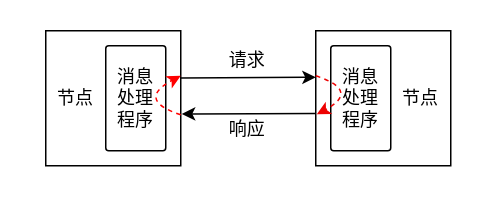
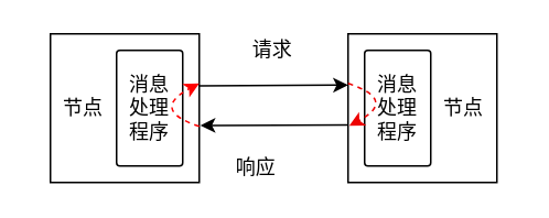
  <mxCell id="0" />
  <mxCell id="1" parent="0" />
  <mxCell id="2" value="" style="rounded=0;whiteSpace=wrap;html=1;" parent="1" vertex="1"><mxGeometry x="30" y="20" width="90" height="90" as="geometry" /></mxCell>
  <mxCell id="3" value="" style="rounded=0;whiteSpace=wrap;html=1;" parent="1" vertex="1"><mxGeometry x="210" y="20" width="90" height="90" as="geometry" /></mxCell>
- <mxCell id="4" value="请求" style="text;html=1;align=center;verticalAlign=middle;resizable=0;points=[];autosize=1;strokeColor=none;fillColor=none;" parent="1" vertex="1"><mxGeometry x="139" y="25" width="50" height="30" as="geometry" /></mxCell>
- <mxCell id="5" value="响应" style="text;html=1;align=center;verticalAlign=middle;resizable=0;points=[];autosize=1;strokeColor=none;fillColor=none;" parent="1" vertex="1"><mxGeometry x="139" y="71" width="50" height="30" as="geometry" /></mxCell>
+ <mxCell id="4" value="请求" style="text;html=1;align=center;verticalAlign=middle;resizable=0;points=[];autosize=1;strokeColor=none;fillColor=none;" parent="1" vertex="1"><mxGeometry x="139" y="15" width="50" height="30" as="geometry" /></mxCell>
+ <mxCell id="5" value="响应" style="text;html=1;align=center;verticalAlign=middle;resizable=0;points=[];autosize=1;strokeColor=none;fillColor=none;" parent="1" vertex="1"><mxGeometry x="129" y="86" width="50" height="30" as="geometry" /></mxCell>
  <mxCell id="6" value="消息&lt;div&gt;处理&lt;/div&gt;&lt;div&gt;程序&lt;/div&gt;" style="rounded=1;whiteSpace=wrap;html=1;arcSize=5;" vertex="1" parent="1"><mxGeometry x="220" y="30" width="40" height="70" as="geometry" /></mxCell>
  <mxCell id="7" value="消息&lt;div&gt;处理&lt;/div&gt;&lt;div&gt;程序&lt;/div&gt;" style="rounded=1;whiteSpace=wrap;html=1;arcSize=5;" vertex="1" parent="1"><mxGeometry x="70" y="30" width="40" height="70" as="geometry" /></mxCell>
  <mxCell id="8" value="" style="endArrow=classic;html=1;rounded=0;exitX=0.996;exitY=0.394;exitDx=0;exitDy=0;exitPerimeter=0;" edge="1" parent="1"><mxGeometry width="50" height="50" relative="1" as="geometry"><mxPoint x="119.6" y="51.46" as="sourcePoint" /><mxPoint x="210" y="51" as="targetPoint" /></mxGeometry></mxCell>
  <mxCell id="9" value="" style="endArrow=classic;html=1;rounded=0;exitX=-0.003;exitY=0.602;exitDx=0;exitDy=0;exitPerimeter=0;entryX=1.007;entryY=0.605;entryDx=0;entryDy=0;entryPerimeter=0;" edge="1" parent="1"><mxGeometry width="50" height="50" relative="1" as="geometry"><mxPoint x="209.67" y="75.18" as="sourcePoint" /><mxPoint x="120.7" y="75.45" as="targetPoint" /></mxGeometry></mxCell>
  <mxCell id="10" value="" style="endArrow=classic;html=1;rounded=0;curved=1;dashed=1;strokeColor=light-dark(#ed0202, #ededed);entryX=0.008;entryY=0.619;entryDx=0;entryDy=0;entryPerimeter=0;" edge="1" parent="1" target="3"><mxGeometry width="50" height="50" relative="1" as="geometry"><mxPoint x="210" y="50" as="sourcePoint" /><mxPoint x="211" y="80" as="targetPoint" /><Array as="points"><mxPoint x="240" y="60" /></Array></mxGeometry></mxCell>
  <mxCell id="11" value="节点" style="text;html=1;align=center;verticalAlign=middle;whiteSpace=wrap;rounded=0;" vertex="1" parent="1"><mxGeometry x="20" y="50" width="60" height="30" as="geometry" /></mxCell>
  <mxCell id="12" value="节点" style="text;html=1;align=center;verticalAlign=middle;whiteSpace=wrap;rounded=0;" vertex="1" parent="1"><mxGeometry x="250" y="50" width="60" height="30" as="geometry" /></mxCell>
  <mxCell id="13" value="" style="endArrow=classic;html=1;rounded=0;curved=1;dashed=1;strokeColor=light-dark(#ff0000, #ededed);" edge="1" parent="1"><mxGeometry width="50" height="50" relative="1" as="geometry"><mxPoint x="120" y="76.05" as="sourcePoint" /><mxPoint x="120" y="50" as="targetPoint" /><Array as="points"><mxPoint x="90" y="66" /></Array></mxGeometry></mxCell>
